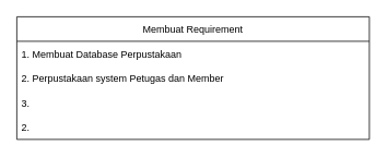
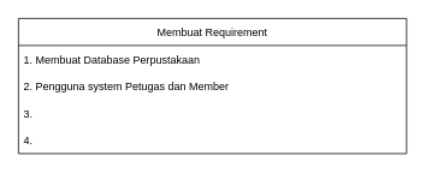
  <mxCell id="0" />
  <mxCell id="1" parent="0" />
  <mxCell id="2" value="Membuat Requirement" style="swimlane;fontStyle=0;childLayout=stackLayout;horizontal=1;startSize=30;horizontalStack=0;resizeParent=1;resizeParentMax=0;resizeLast=0;collapsible=1;marginBottom=0;fontColor=default;fillColor=default;strokeColor=default;" vertex="1" parent="1"><mxGeometry x="20" y="20" width="430" height="150" as="geometry" /></mxCell>
  <mxCell id="3" value="1. Membuat Database Perpustakaan" style="text;strokeColor=none;fillColor=none;align=left;verticalAlign=middle;spacingLeft=4;spacingRight=4;overflow=hidden;points=[[0,0.5],[1,0.5]];portConstraint=eastwest;rotatable=0;fontColor=default;" vertex="1" parent="2"><mxGeometry y="30" width="430" height="30" as="geometry" /></mxCell>
- <mxCell id="4" value="2. Perpustakaan system Petugas dan Member" style="text;strokeColor=none;fillColor=none;align=left;verticalAlign=middle;spacingLeft=4;spacingRight=4;overflow=hidden;points=[[0,0.5],[1,0.5]];portConstraint=eastwest;rotatable=0;fontColor=default;" vertex="1" parent="2"><mxGeometry y="60" width="430" height="30" as="geometry" /></mxCell>
+ <mxCell id="4" value="2. Pengguna system Petugas dan Member" style="text;strokeColor=none;fillColor=none;align=left;verticalAlign=middle;spacingLeft=4;spacingRight=4;overflow=hidden;points=[[0,0.5],[1,0.5]];portConstraint=eastwest;rotatable=0;fontColor=default;" vertex="1" parent="2"><mxGeometry y="60" width="430" height="30" as="geometry" /></mxCell>
  <mxCell id="5" value="3.    " style="text;strokeColor=none;fillColor=none;align=left;verticalAlign=middle;spacingLeft=4;spacingRight=4;overflow=hidden;points=[[0,0.5],[1,0.5]];portConstraint=eastwest;rotatable=0;fontColor=default;" vertex="1" parent="2"><mxGeometry y="90" width="430" height="30" as="geometry" /></mxCell>
- <mxCell id="6" value="2.    " style="text;strokeColor=none;fillColor=none;align=left;verticalAlign=middle;spacingLeft=4;spacingRight=4;overflow=hidden;points=[[0,0.5],[1,0.5]];portConstraint=eastwest;rotatable=0;fontColor=default;" vertex="1" parent="2"><mxGeometry y="120" width="430" height="30" as="geometry" /></mxCell>
+ <mxCell id="6" value="4.    " style="text;strokeColor=none;fillColor=none;align=left;verticalAlign=middle;spacingLeft=4;spacingRight=4;overflow=hidden;points=[[0,0.5],[1,0.5]];portConstraint=eastwest;rotatable=0;fontColor=default;" vertex="1" parent="2"><mxGeometry y="120" width="430" height="30" as="geometry" /></mxCell>
